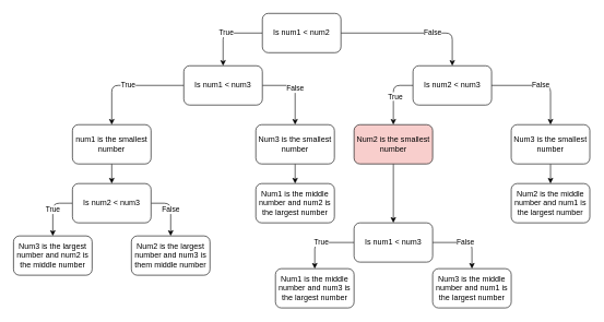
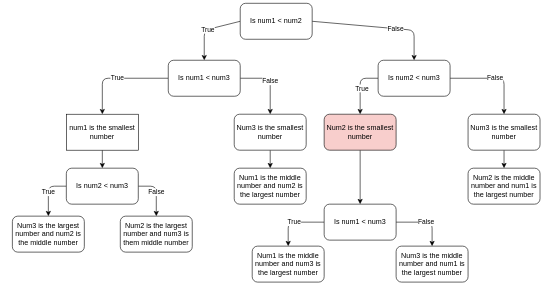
  <mxCell id="0" />
  <mxCell id="1" parent="0" />
  <mxCell id="2" value="True" style="edgeStyle=none;html=1;exitX=0;exitY=0.5;exitDx=0;exitDy=0;entryX=0.5;entryY=0;entryDx=0;entryDy=0;" edge="1" parent="1" source="5" target="8"><mxGeometry relative="1" as="geometry"><Array as="points"><mxPoint x="340" y="50" /></Array></mxGeometry></mxCell>
  <mxCell id="3" style="edgeStyle=none;html=1;exitX=1;exitY=0.5;exitDx=0;exitDy=0;entryX=0.5;entryY=0;entryDx=0;entryDy=0;" edge="1" parent="1" source="5" target="22"><mxGeometry relative="1" as="geometry"><Array as="points"><mxPoint x="690" y="50" /></Array></mxGeometry></mxCell>
  <mxCell id="4" value="False" style="edgeLabel;html=1;align=center;verticalAlign=middle;resizable=0;points=[];" vertex="1" connectable="0" parent="3"><mxGeometry x="0.264" y="1" relative="1" as="geometry"><mxPoint as="offset" /></mxGeometry></mxCell>
- <mxCell id="5" value="Is num1 &amp;lt; num2" style="rounded=1;whiteSpace=wrap;html=1;" vertex="1" parent="1"><mxGeometry x="400" y="20" width="120" height="60" as="geometry" /></mxCell>
+ <mxCell id="5" value="Is num1 &amp;lt; num2" style="rounded=1;whiteSpace=wrap;html=1;" vertex="1" parent="1"><mxGeometry x="400" y="5" width="120" height="60" as="geometry" /></mxCell>
  <mxCell id="6" value="True" style="edgeStyle=none;html=1;exitX=0;exitY=0.5;exitDx=0;exitDy=0;" edge="1" parent="1" source="8" target="10"><mxGeometry relative="1" as="geometry"><Array as="points"><mxPoint x="170" y="130" /></Array></mxGeometry></mxCell>
  <mxCell id="7" value="False" style="edgeStyle=none;html=1;exitX=1;exitY=0.5;exitDx=0;exitDy=0;entryX=0.5;entryY=0;entryDx=0;entryDy=0;" edge="1" parent="1" source="8" target="17"><mxGeometry relative="1" as="geometry"><Array as="points"><mxPoint x="450" y="130" /></Array></mxGeometry></mxCell>
  <mxCell id="8" value="Is num1 &amp;lt; num3" style="rounded=1;whiteSpace=wrap;html=1;" vertex="1" parent="1"><mxGeometry x="280" y="100" width="120" height="60" as="geometry" /></mxCell>
  <mxCell id="9" style="edgeStyle=none;html=1;exitX=0.5;exitY=1;exitDx=0;exitDy=0;entryX=0.5;entryY=0;entryDx=0;entryDy=0;" edge="1" parent="1" source="10" target="13"><mxGeometry relative="1" as="geometry" /></mxCell>
- <mxCell id="10" value="num1 is the smallest number" style="rounded=1;whiteSpace=wrap;html=1;" vertex="1" parent="1"><mxGeometry x="110" y="190" width="120" height="60" as="geometry" /></mxCell>
+ <mxCell id="10" value="num1 is the smallest number" style="whiteSpace=wrap;html=1;rounded=0;" vertex="1" parent="1"><mxGeometry x="110" y="190" width="120" height="60" as="geometry" /></mxCell>
  <mxCell id="11" value="True" style="edgeStyle=none;html=1;exitX=0;exitY=0.5;exitDx=0;exitDy=0;entryX=0.5;entryY=0;entryDx=0;entryDy=0;" edge="1" parent="1" source="13" target="14"><mxGeometry relative="1" as="geometry"><Array as="points"><mxPoint x="80" y="310" /></Array></mxGeometry></mxCell>
  <mxCell id="12" value="False" style="edgeStyle=none;html=1;exitX=1;exitY=0.5;exitDx=0;exitDy=0;entryX=0.5;entryY=0;entryDx=0;entryDy=0;" edge="1" parent="1" source="13" target="15"><mxGeometry relative="1" as="geometry"><Array as="points"><mxPoint x="260" y="310" /></Array></mxGeometry></mxCell>
  <mxCell id="13" value="Is num2 &amp;lt; num3" style="rounded=1;whiteSpace=wrap;html=1;" vertex="1" parent="1"><mxGeometry x="110" y="280" width="120" height="60" as="geometry" /></mxCell>
  <mxCell id="14" value="Num3 is the largest number and num2 is the middle number" style="rounded=1;whiteSpace=wrap;html=1;" vertex="1" parent="1"><mxGeometry x="20" y="360" width="120" height="60" as="geometry" /></mxCell>
  <mxCell id="15" value="Num2 is the largest number and num3 is them middle number" style="rounded=1;whiteSpace=wrap;html=1;" vertex="1" parent="1"><mxGeometry x="200" y="360" width="120" height="60" as="geometry" /></mxCell>
  <mxCell id="16" style="edgeStyle=none;html=1;exitX=0.5;exitY=1;exitDx=0;exitDy=0;entryX=0.5;entryY=0;entryDx=0;entryDy=0;" edge="1" parent="1" source="17" target="18"><mxGeometry relative="1" as="geometry" /></mxCell>
  <mxCell id="17" value="Num3 is the smallest number" style="rounded=1;whiteSpace=wrap;html=1;" vertex="1" parent="1"><mxGeometry x="390" y="190" width="120" height="60" as="geometry" /></mxCell>
  <mxCell id="18" value="Num1 is the middle number and num2 is the largest number" style="rounded=1;whiteSpace=wrap;html=1;" vertex="1" parent="1"><mxGeometry x="390" y="280" width="120" height="60" as="geometry" /></mxCell>
  <mxCell id="19" style="edgeStyle=none;html=1;exitX=0;exitY=0.5;exitDx=0;exitDy=0;entryX=0.5;entryY=0;entryDx=0;entryDy=0;" edge="1" parent="1" source="22" target="24"><mxGeometry relative="1" as="geometry"><Array as="points"><mxPoint x="600" y="130" /></Array></mxGeometry></mxCell>
  <mxCell id="20" value="True" style="edgeLabel;html=1;align=center;verticalAlign=middle;resizable=0;points=[];" vertex="1" connectable="0" parent="19"><mxGeometry x="0.022" y="2" relative="1" as="geometry"><mxPoint as="offset" /></mxGeometry></mxCell>
  <mxCell id="21" value="False" style="edgeStyle=none;html=1;exitX=1;exitY=0.5;exitDx=0;exitDy=0;entryX=0.5;entryY=0;entryDx=0;entryDy=0;" edge="1" parent="1" source="22" target="31"><mxGeometry relative="1" as="geometry"><Array as="points"><mxPoint x="840" y="130" /></Array></mxGeometry></mxCell>
  <mxCell id="22" value="Is num2 &amp;lt; num3" style="rounded=1;whiteSpace=wrap;html=1;" vertex="1" parent="1"><mxGeometry x="630" y="100" width="120" height="60" as="geometry" /></mxCell>
  <mxCell id="23" style="edgeStyle=none;html=1;exitX=0.5;exitY=1;exitDx=0;exitDy=0;entryX=0.5;entryY=0;entryDx=0;entryDy=0;" edge="1" parent="1" source="24" target="27"><mxGeometry relative="1" as="geometry" /></mxCell>
  <mxCell id="24" value="Num2 is the smallest number" style="rounded=1;whiteSpace=wrap;html=1;fillColor=#f8cecc;" vertex="1" parent="1"><mxGeometry x="540" y="190" width="120" height="60" as="geometry" /></mxCell>
  <mxCell id="25" value="True" style="edgeStyle=none;html=1;exitX=0;exitY=0.5;exitDx=0;exitDy=0;entryX=0.5;entryY=0;entryDx=0;entryDy=0;" edge="1" parent="1" source="27" target="28"><mxGeometry relative="1" as="geometry"><Array as="points"><mxPoint x="480" y="370" /></Array></mxGeometry></mxCell>
  <mxCell id="26" value="False" style="edgeStyle=none;html=1;exitX=1;exitY=0.5;exitDx=0;exitDy=0;entryX=0.5;entryY=0;entryDx=0;entryDy=0;" edge="1" parent="1" source="27" target="29"><mxGeometry relative="1" as="geometry"><Array as="points"><mxPoint x="720" y="370" /></Array></mxGeometry></mxCell>
  <mxCell id="27" value="Is num1 &amp;lt; num3" style="rounded=1;whiteSpace=wrap;html=1;" vertex="1" parent="1"><mxGeometry x="540" y="340" width="120" height="60" as="geometry" /></mxCell>
  <mxCell id="28" value="Num1 is the middle number and num3 is the largest number" style="rounded=1;whiteSpace=wrap;html=1;" vertex="1" parent="1"><mxGeometry x="420" y="410" width="120" height="60" as="geometry" /></mxCell>
  <mxCell id="29" value="Num3 is the middle number and num1 is the largest number" style="rounded=1;whiteSpace=wrap;html=1;" vertex="1" parent="1"><mxGeometry x="660" y="410" width="120" height="60" as="geometry" /></mxCell>
  <mxCell id="30" style="edgeStyle=none;html=1;exitX=0.5;exitY=1;exitDx=0;exitDy=0;entryX=0.5;entryY=0;entryDx=0;entryDy=0;" edge="1" parent="1" source="31" target="32"><mxGeometry relative="1" as="geometry" /></mxCell>
  <mxCell id="31" value="Num3 is the smallest number" style="rounded=1;whiteSpace=wrap;html=1;" vertex="1" parent="1"><mxGeometry x="780" y="190" width="120" height="60" as="geometry" /></mxCell>
  <mxCell id="32" value="Num2 is the middle number and num1 is the largest number" style="rounded=1;whiteSpace=wrap;html=1;" vertex="1" parent="1"><mxGeometry x="780" y="280" width="120" height="60" as="geometry" /></mxCell>
